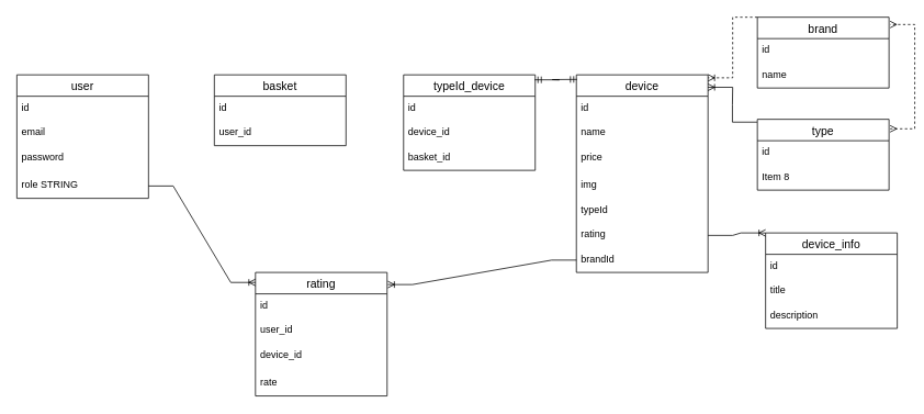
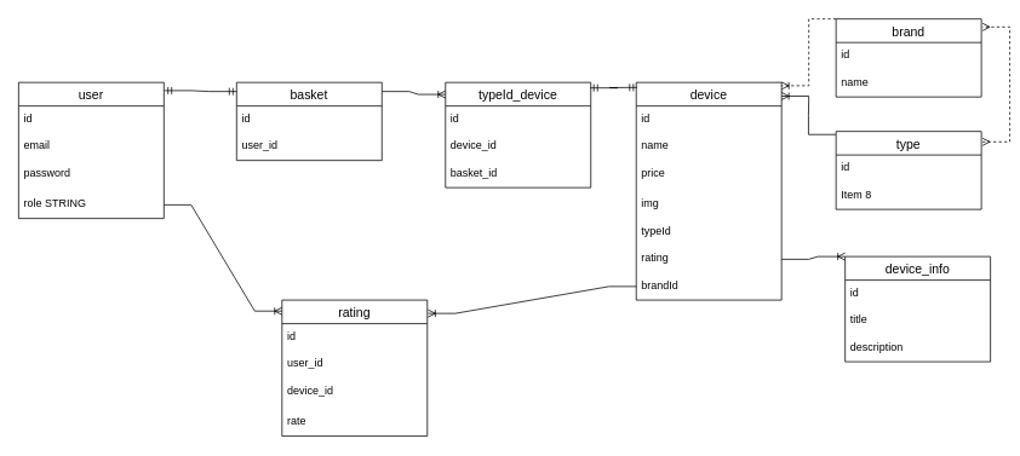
  <mxCell id="0" />
  <mxCell id="1" parent="0" />
  <mxCell id="2" value="user" style="swimlane;fontStyle=0;childLayout=stackLayout;horizontal=1;startSize=26;horizontalStack=0;resizeParent=1;resizeParentMax=0;resizeLast=0;collapsible=1;marginBottom=0;align=center;fontSize=14;" vertex="1" parent="1"><mxGeometry x="20" y="90" width="160" height="150" as="geometry" /></mxCell>
  <mxCell id="3" value="id" style="text;strokeColor=none;fillColor=none;spacingLeft=4;spacingRight=4;overflow=hidden;rotatable=0;points=[[0,0.5],[1,0.5]];portConstraint=eastwest;fontSize=12;" vertex="1" parent="2"><mxGeometry y="26" width="160" height="30" as="geometry" /></mxCell>
  <mxCell id="4" value="email" style="text;strokeColor=none;fillColor=none;spacingLeft=4;spacingRight=4;overflow=hidden;rotatable=0;points=[[0,0.5],[1,0.5]];portConstraint=eastwest;fontSize=12;" vertex="1" parent="2"><mxGeometry y="56" width="160" height="30" as="geometry" /></mxCell>
  <mxCell id="5" value="password" style="text;strokeColor=none;fillColor=none;spacingLeft=4;spacingRight=4;overflow=hidden;rotatable=0;points=[[0,0.5],[1,0.5]];portConstraint=eastwest;fontSize=12;" vertex="1" parent="2"><mxGeometry y="86" width="160" height="34" as="geometry" /></mxCell>
  <mxCell id="6" value="role STRING" style="text;strokeColor=none;fillColor=none;spacingLeft=4;spacingRight=4;overflow=hidden;rotatable=0;points=[[0,0.5],[1,0.5]];portConstraint=eastwest;fontSize=12;" vertex="1" parent="2"><mxGeometry y="120" width="160" height="30" as="geometry" /></mxCell>
  <mxCell id="7" value="basket" style="swimlane;fontStyle=0;childLayout=stackLayout;horizontal=1;startSize=26;horizontalStack=0;resizeParent=1;resizeParentMax=0;resizeLast=0;collapsible=1;marginBottom=0;align=center;fontSize=14;" vertex="1" parent="1"><mxGeometry x="260" y="90" width="160" height="86" as="geometry" /></mxCell>
  <mxCell id="8" value="id" style="text;strokeColor=none;fillColor=none;spacingLeft=4;spacingRight=4;overflow=hidden;rotatable=0;points=[[0,0.5],[1,0.5]];portConstraint=eastwest;fontSize=12;" vertex="1" parent="7"><mxGeometry y="26" width="160" height="30" as="geometry" /></mxCell>
  <mxCell id="9" value="user_id" style="text;strokeColor=none;fillColor=none;spacingLeft=4;spacingRight=4;overflow=hidden;rotatable=0;points=[[0,0.5],[1,0.5]];portConstraint=eastwest;fontSize=12;" vertex="1" parent="7"><mxGeometry y="56" width="160" height="30" as="geometry" /></mxCell>
+ <mxCell id="10" value="" style="edgeStyle=entityRelationEdgeStyle;fontSize=12;html=1;endArrow=ERmandOne;startArrow=ERmandOne;rounded=0;entryX=0;entryY=0.116;entryDx=0;entryDy=0;entryPerimeter=0;exitX=1.003;exitY=0.06;exitDx=0;exitDy=0;exitPerimeter=0;" edge="1" parent="1" source="2" target="7"><mxGeometry width="100" height="100" relative="1" as="geometry"><mxPoint x="580" y="260" as="sourcePoint" /><mxPoint x="680" y="160" as="targetPoint" /></mxGeometry></mxCell>
  <mxCell id="11" value="device" style="swimlane;fontStyle=0;childLayout=stackLayout;horizontal=1;startSize=26;horizontalStack=0;resizeParent=1;resizeParentMax=0;resizeLast=0;collapsible=1;marginBottom=0;align=center;fontSize=14;" vertex="1" parent="1"><mxGeometry x="700" y="90" width="160" height="240" as="geometry" /></mxCell>
  <mxCell id="12" value="id" style="text;strokeColor=none;fillColor=none;spacingLeft=4;spacingRight=4;overflow=hidden;rotatable=0;points=[[0,0.5],[1,0.5]];portConstraint=eastwest;fontSize=12;" vertex="1" parent="11"><mxGeometry y="26" width="160" height="30" as="geometry" /></mxCell>
  <mxCell id="13" value="name" style="text;strokeColor=none;fillColor=none;spacingLeft=4;spacingRight=4;overflow=hidden;rotatable=0;points=[[0,0.5],[1,0.5]];portConstraint=eastwest;fontSize=12;" vertex="1" parent="11"><mxGeometry y="56" width="160" height="30" as="geometry" /></mxCell>
  <mxCell id="14" value="price" style="text;strokeColor=none;fillColor=none;spacingLeft=4;spacingRight=4;overflow=hidden;rotatable=0;points=[[0,0.5],[1,0.5]];portConstraint=eastwest;fontSize=12;" vertex="1" parent="11"><mxGeometry y="86" width="160" height="34" as="geometry" /></mxCell>
  <mxCell id="15" value="img" style="text;strokeColor=none;fillColor=none;spacingLeft=4;spacingRight=4;overflow=hidden;rotatable=0;points=[[0,0.5],[1,0.5]];portConstraint=eastwest;fontSize=12;" vertex="1" parent="11"><mxGeometry y="120" width="160" height="30" as="geometry" /></mxCell>
  <mxCell id="16" value="typeId" style="text;strokeColor=none;fillColor=none;spacingLeft=4;spacingRight=4;overflow=hidden;rotatable=0;points=[[0,0.5],[1,0.5]];portConstraint=eastwest;fontSize=12;" vertex="1" parent="11"><mxGeometry y="150" width="160" height="30" as="geometry" /></mxCell>
  <mxCell id="17" value="rating" style="text;strokeColor=none;fillColor=none;spacingLeft=4;spacingRight=4;overflow=hidden;rotatable=0;points=[[0,0.5],[1,0.5]];portConstraint=eastwest;fontSize=12;" vertex="1" parent="11"><mxGeometry y="180" width="160" height="30" as="geometry" /></mxCell>
  <mxCell id="18" value="brandId" style="text;strokeColor=none;fillColor=none;spacingLeft=4;spacingRight=4;overflow=hidden;rotatable=0;points=[[0,0.5],[1,0.5]];portConstraint=eastwest;fontSize=12;" vertex="1" parent="11"><mxGeometry y="210" width="160" height="30" as="geometry" /></mxCell>
  <mxCell id="19" value="type" style="swimlane;fontStyle=0;childLayout=stackLayout;horizontal=1;startSize=26;horizontalStack=0;resizeParent=1;resizeParentMax=0;resizeLast=0;collapsible=1;marginBottom=0;align=center;fontSize=14;" vertex="1" parent="1"><mxGeometry x="920" y="144" width="160" height="86" as="geometry" /></mxCell>
  <mxCell id="20" value="id" style="text;strokeColor=none;fillColor=none;spacingLeft=4;spacingRight=4;overflow=hidden;rotatable=0;points=[[0,0.5],[1,0.5]];portConstraint=eastwest;fontSize=12;" vertex="1" parent="19"><mxGeometry y="26" width="160" height="30" as="geometry" /></mxCell>
  <mxCell id="21" value="Item 8" style="text;strokeColor=none;fillColor=none;spacingLeft=4;spacingRight=4;overflow=hidden;rotatable=0;points=[[0,0.5],[1,0.5]];portConstraint=eastwest;fontSize=12;" vertex="1" parent="19"><mxGeometry y="56" width="160" height="30" as="geometry" /></mxCell>
  <mxCell id="22" value="brand" style="swimlane;fontStyle=0;childLayout=stackLayout;horizontal=1;startSize=26;horizontalStack=0;resizeParent=1;resizeParentMax=0;resizeLast=0;collapsible=1;marginBottom=0;align=center;fontSize=14;" vertex="1" parent="1"><mxGeometry x="920" y="20" width="160" height="86" as="geometry" /></mxCell>
  <mxCell id="23" value="id" style="text;strokeColor=none;fillColor=none;spacingLeft=4;spacingRight=4;overflow=hidden;rotatable=0;points=[[0,0.5],[1,0.5]];portConstraint=eastwest;fontSize=12;" vertex="1" parent="22"><mxGeometry y="26" width="160" height="30" as="geometry" /></mxCell>
  <mxCell id="24" value="name" style="text;strokeColor=none;fillColor=none;spacingLeft=4;spacingRight=4;overflow=hidden;rotatable=0;points=[[0,0.5],[1,0.5]];portConstraint=eastwest;fontSize=12;" vertex="1" parent="22"><mxGeometry y="56" width="160" height="30" as="geometry" /></mxCell>
  <mxCell id="25" value="" style="edgeStyle=entityRelationEdgeStyle;fontSize=12;html=1;endArrow=ERoneToMany;rounded=0;exitX=-0.002;exitY=0.04;exitDx=0;exitDy=0;exitPerimeter=0;entryX=1;entryY=0.063;entryDx=0;entryDy=0;entryPerimeter=0;" edge="1" parent="1" source="19" target="11"><mxGeometry width="100" height="100" relative="1" as="geometry"><mxPoint x="190" y="-50" as="sourcePoint" /><mxPoint x="220" y="20" as="targetPoint" /></mxGeometry></mxCell>
  <mxCell id="26" value="" style="edgeStyle=entityRelationEdgeStyle;fontSize=12;html=1;endArrow=ERoneToMany;rounded=0;exitX=0;exitY=0;exitDx=0;exitDy=0;entryX=1;entryY=0.015;entryDx=0;entryDy=0;entryPerimeter=0;dashed=1;" edge="1" parent="1" source="22" target="11"><mxGeometry width="100" height="100" relative="1" as="geometry"><mxPoint x="190" y="-50" as="sourcePoint" /><mxPoint x="290" y="-150" as="targetPoint" /></mxGeometry></mxCell>
  <mxCell id="27" value="device_info" style="swimlane;fontStyle=0;childLayout=stackLayout;horizontal=1;startSize=26;horizontalStack=0;resizeParent=1;resizeParentMax=0;resizeLast=0;collapsible=1;marginBottom=0;align=center;fontSize=14;" vertex="1" parent="1"><mxGeometry x="930" y="282" width="160" height="116" as="geometry" /></mxCell>
  <mxCell id="28" value="id" style="text;strokeColor=none;fillColor=none;spacingLeft=4;spacingRight=4;overflow=hidden;rotatable=0;points=[[0,0.5],[1,0.5]];portConstraint=eastwest;fontSize=12;" vertex="1" parent="27"><mxGeometry y="26" width="160" height="30" as="geometry" /></mxCell>
  <mxCell id="29" value="title" style="text;strokeColor=none;fillColor=none;spacingLeft=4;spacingRight=4;overflow=hidden;rotatable=0;points=[[0,0.5],[1,0.5]];portConstraint=eastwest;fontSize=12;" vertex="1" parent="27"><mxGeometry y="56" width="160" height="30" as="geometry" /></mxCell>
  <mxCell id="30" value="description" style="text;strokeColor=none;fillColor=none;spacingLeft=4;spacingRight=4;overflow=hidden;rotatable=0;points=[[0,0.5],[1,0.5]];portConstraint=eastwest;fontSize=12;" vertex="1" parent="27"><mxGeometry y="86" width="160" height="30" as="geometry" /></mxCell>
  <mxCell id="31" value="" style="edgeStyle=entityRelationEdgeStyle;fontSize=12;html=1;endArrow=ERoneToMany;rounded=0;exitX=1;exitY=0.5;exitDx=0;exitDy=0;entryX=0;entryY=0;entryDx=0;entryDy=0;" edge="1" parent="1" source="17" target="27"><mxGeometry width="100" height="100" relative="1" as="geometry"><mxPoint x="240" y="40" as="sourcePoint" /><mxPoint x="340" y="-60" as="targetPoint" /></mxGeometry></mxCell>
  <mxCell id="32" value="typeId_device" style="swimlane;fontStyle=0;childLayout=stackLayout;horizontal=1;startSize=26;horizontalStack=0;resizeParent=1;resizeParentMax=0;resizeLast=0;collapsible=1;marginBottom=0;align=center;fontSize=14;" vertex="1" parent="1"><mxGeometry x="490" y="90" width="160" height="116" as="geometry" /></mxCell>
  <mxCell id="33" value="id" style="text;strokeColor=none;fillColor=none;spacingLeft=4;spacingRight=4;overflow=hidden;rotatable=0;points=[[0,0.5],[1,0.5]];portConstraint=eastwest;fontSize=12;" vertex="1" parent="32"><mxGeometry y="26" width="160" height="30" as="geometry" /></mxCell>
  <mxCell id="34" value="device_id" style="text;strokeColor=none;fillColor=none;spacingLeft=4;spacingRight=4;overflow=hidden;rotatable=0;points=[[0,0.5],[1,0.5]];portConstraint=eastwest;fontSize=12;" vertex="1" parent="32"><mxGeometry y="56" width="160" height="30" as="geometry" /></mxCell>
  <mxCell id="35" value="basket_id" style="text;strokeColor=none;fillColor=none;spacingLeft=4;spacingRight=4;overflow=hidden;rotatable=0;points=[[0,0.5],[1,0.5]];portConstraint=eastwest;fontSize=12;" vertex="1" parent="32"><mxGeometry y="86" width="160" height="30" as="geometry" /></mxCell>
+ <mxCell id="36" value="" style="edgeStyle=entityRelationEdgeStyle;fontSize=12;html=1;endArrow=ERoneToMany;rounded=0;exitX=1;exitY=0.116;exitDx=0;exitDy=0;exitPerimeter=0;entryX=0;entryY=0.114;entryDx=0;entryDy=0;entryPerimeter=0;" edge="1" parent="1" source="7" target="32"><mxGeometry width="100" height="100" relative="1" as="geometry"><mxPoint x="420" y="300" as="sourcePoint" /><mxPoint x="520" y="200" as="targetPoint" /></mxGeometry></mxCell>
  <mxCell id="37" value="" style="edgeStyle=entityRelationEdgeStyle;fontSize=12;html=1;endArrow=ERmandOne;startArrow=ERmandOne;rounded=0;entryX=0.005;entryY=0.023;entryDx=0;entryDy=0;entryPerimeter=0;exitX=0.996;exitY=0.052;exitDx=0;exitDy=0;exitPerimeter=0;" edge="1" parent="1" source="32" target="11"><mxGeometry width="100" height="100" relative="1" as="geometry"><mxPoint x="600" y="180" as="sourcePoint" /><mxPoint x="700" y="80" as="targetPoint" /></mxGeometry></mxCell>
  <mxCell id="38" value="" style="edgeStyle=entityRelationEdgeStyle;fontSize=12;html=1;endArrow=ERmany;startArrow=ERmany;rounded=0;exitX=1.008;exitY=0.134;exitDx=0;exitDy=0;exitPerimeter=0;entryX=1.008;entryY=0.103;entryDx=0;entryDy=0;entryPerimeter=0;dashed=1;" edge="1" parent="1" source="19" target="22"><mxGeometry width="100" height="100" relative="1" as="geometry"><mxPoint x="1000" y="140" as="sourcePoint" /><mxPoint x="1100" y="40" as="targetPoint" /></mxGeometry></mxCell>
  <mxCell id="39" value="rating" style="swimlane;fontStyle=0;childLayout=stackLayout;horizontal=1;startSize=26;horizontalStack=0;resizeParent=1;resizeParentMax=0;resizeLast=0;collapsible=1;marginBottom=0;align=center;fontSize=14;" vertex="1" parent="1"><mxGeometry x="310" y="330" width="160" height="150" as="geometry" /></mxCell>
  <mxCell id="40" value="id" style="text;strokeColor=none;fillColor=none;spacingLeft=4;spacingRight=4;overflow=hidden;rotatable=0;points=[[0,0.5],[1,0.5]];portConstraint=eastwest;fontSize=12;" vertex="1" parent="39"><mxGeometry y="26" width="160" height="30" as="geometry" /></mxCell>
  <mxCell id="41" value="user_id" style="text;strokeColor=none;fillColor=none;spacingLeft=4;spacingRight=4;overflow=hidden;rotatable=0;points=[[0,0.5],[1,0.5]];portConstraint=eastwest;fontSize=12;" vertex="1" parent="39"><mxGeometry y="56" width="160" height="30" as="geometry" /></mxCell>
  <mxCell id="42" value="device_id" style="text;strokeColor=none;fillColor=none;spacingLeft=4;spacingRight=4;overflow=hidden;rotatable=0;points=[[0,0.5],[1,0.5]];portConstraint=eastwest;fontSize=12;" vertex="1" parent="39"><mxGeometry y="86" width="160" height="34" as="geometry" /></mxCell>
  <mxCell id="43" value="rate" style="text;strokeColor=none;fillColor=none;spacingLeft=4;spacingRight=4;overflow=hidden;rotatable=0;points=[[0,0.5],[1,0.5]];portConstraint=eastwest;fontSize=12;" vertex="1" parent="39"><mxGeometry y="120" width="160" height="30" as="geometry" /></mxCell>
  <mxCell id="44" value="" style="edgeStyle=entityRelationEdgeStyle;fontSize=12;html=1;endArrow=ERoneToMany;rounded=0;exitX=1;exitY=0.5;exitDx=0;exitDy=0;entryX=0;entryY=0.081;entryDx=0;entryDy=0;entryPerimeter=0;" edge="1" parent="1" source="6" target="39"><mxGeometry width="100" height="100" relative="1" as="geometry"><mxPoint x="520" y="400" as="sourcePoint" /><mxPoint x="620" y="300" as="targetPoint" /></mxGeometry></mxCell>
  <mxCell id="45" value="" style="edgeStyle=entityRelationEdgeStyle;fontSize=12;html=1;endArrow=ERoneToMany;rounded=0;entryX=1.005;entryY=0.098;entryDx=0;entryDy=0;entryPerimeter=0;exitX=0;exitY=0.5;exitDx=0;exitDy=0;" edge="1" parent="1" source="18" target="39"><mxGeometry width="100" height="100" relative="1" as="geometry"><mxPoint x="660" y="250" as="sourcePoint" /><mxPoint x="620" y="300" as="targetPoint" /></mxGeometry></mxCell>
